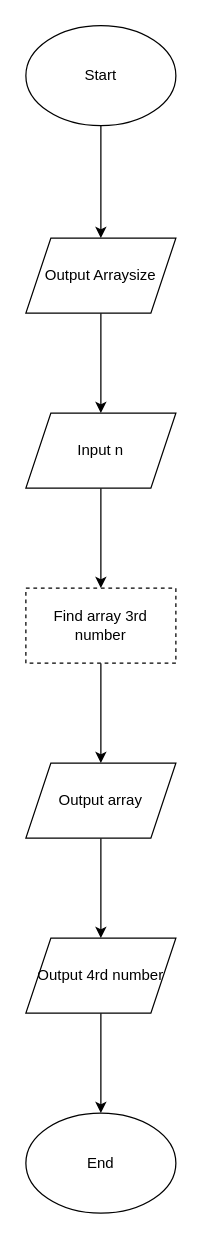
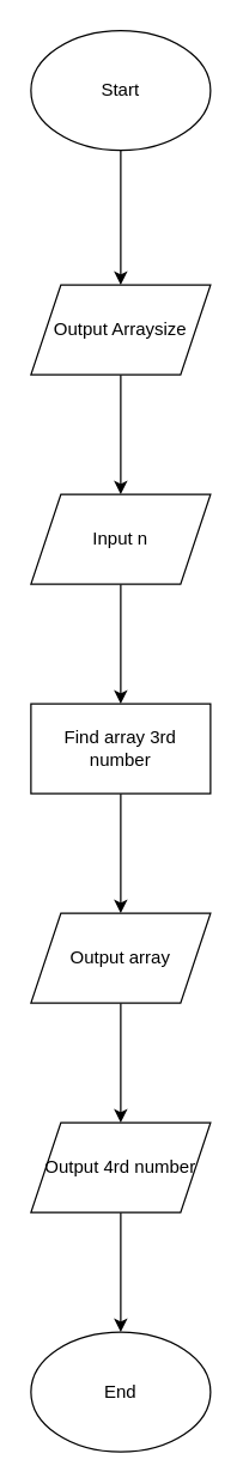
  <mxCell id="0" />
  <mxCell id="1" parent="0" />
  <mxCell id="2" value="" style="edgeStyle=orthogonalEdgeStyle;rounded=0;orthogonalLoop=1;jettySize=auto;html=1;" edge="1" parent="1" source="3" target="5"><mxGeometry relative="1" as="geometry" /></mxCell>
  <mxCell id="3" value="Start" style="ellipse;whiteSpace=wrap;html=1;" vertex="1" parent="1"><mxGeometry x="20" y="20" width="120" height="80" as="geometry" /></mxCell>
  <mxCell id="4" value="" style="edgeStyle=orthogonalEdgeStyle;rounded=0;orthogonalLoop=1;jettySize=auto;html=1;" edge="1" parent="1" source="5" target="7"><mxGeometry relative="1" as="geometry" /></mxCell>
  <mxCell id="5" value="Output Arraysize" style="shape=parallelogram;perimeter=parallelogramPerimeter;whiteSpace=wrap;html=1;fixedSize=1;" vertex="1" parent="1"><mxGeometry x="20" y="190" width="120" height="60" as="geometry" /></mxCell>
  <mxCell id="6" value="" style="edgeStyle=orthogonalEdgeStyle;rounded=0;orthogonalLoop=1;jettySize=auto;html=1;" edge="1" parent="1" source="7" target="9"><mxGeometry relative="1" as="geometry" /></mxCell>
  <mxCell id="7" value="Input n" style="shape=parallelogram;perimeter=parallelogramPerimeter;whiteSpace=wrap;html=1;fixedSize=1;" vertex="1" parent="1"><mxGeometry x="20" y="330" width="120" height="60" as="geometry" /></mxCell>
  <mxCell id="8" value="" style="edgeStyle=orthogonalEdgeStyle;rounded=0;orthogonalLoop=1;jettySize=auto;html=1;" edge="1" parent="1" source="9" target="11"><mxGeometry relative="1" as="geometry" /></mxCell>
- <mxCell id="9" value="Find array 3rd number" style="whiteSpace=wrap;html=1;dashed=1;" vertex="1" parent="1"><mxGeometry x="20" y="470" width="120" height="60" as="geometry" /></mxCell>
+ <mxCell id="9" value="Find array 3rd number" style="whiteSpace=wrap;html=1;" vertex="1" parent="1"><mxGeometry x="20" y="470" width="120" height="60" as="geometry" /></mxCell>
  <mxCell id="10" value="" style="edgeStyle=orthogonalEdgeStyle;rounded=0;orthogonalLoop=1;jettySize=auto;html=1;" edge="1" parent="1" source="11" target="13"><mxGeometry relative="1" as="geometry" /></mxCell>
  <mxCell id="11" value="Output array" style="shape=parallelogram;perimeter=parallelogramPerimeter;whiteSpace=wrap;html=1;fixedSize=1;" vertex="1" parent="1"><mxGeometry x="20" y="610" width="120" height="60" as="geometry" /></mxCell>
  <mxCell id="12" value="" style="edgeStyle=orthogonalEdgeStyle;rounded=0;orthogonalLoop=1;jettySize=auto;html=1;" edge="1" parent="1" source="13" target="14"><mxGeometry relative="1" as="geometry" /></mxCell>
  <mxCell id="13" value="Output 4rd number" style="shape=parallelogram;perimeter=parallelogramPerimeter;whiteSpace=wrap;html=1;fixedSize=1;" vertex="1" parent="1"><mxGeometry x="20" y="750" width="120" height="60" as="geometry" /></mxCell>
  <mxCell id="14" value="End" style="ellipse;whiteSpace=wrap;html=1;" vertex="1" parent="1"><mxGeometry x="20" y="890" width="120" height="80" as="geometry" /></mxCell>
